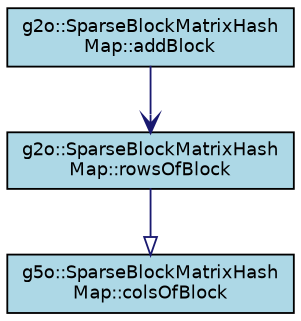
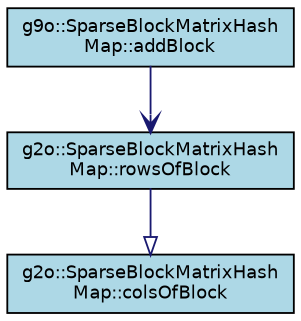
  digraph {
    rankdir=TB
    node [color=black fillcolor=lightblue fontname=Helvetica fontsize=10 shape=record style=filled]
    edge [color=midnightblue fontname=Helvetica fontsize=10 labelfontname=Helvetica labelfontsize=10 style=solid]
-   n1 [fontcolor=black height=0.2 label="g2o::SparseBlockMatrixHash\lMap::addBlock" width=0.4]
+   n1 [fontcolor=black height=0.2 label="g9o::SparseBlockMatrixHash\lMap::addBlock" width=0.4]
    n2 [height=0.2 label="g2o::SparseBlockMatrixHash\lMap::rowsOfBlock" width=0.4]
-   n3 [height=0.2 label="g5o::SparseBlockMatrixHash\lMap::colsOfBlock" width=0.4]
+   n3 [height=0.2 label="g2o::SparseBlockMatrixHash\lMap::colsOfBlock" width=0.4]
    n1 -> n2 [arrowhead=vee]
    n2 -> n3 [arrowhead=onormal]
  }
